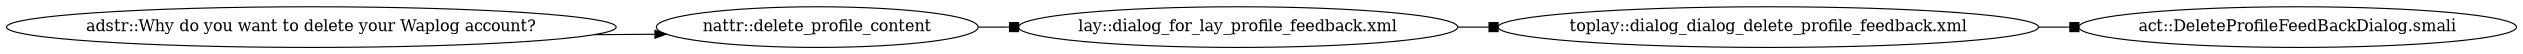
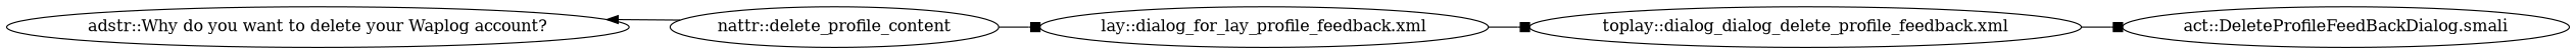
  digraph {
    rankdir=LR
    edge [arrowhead=box]
    "adstr::Why do you want to delete your Waplog account?"
    "nattr::delete_profile_content"
    n3 [label="lay::dialog_for_lay_profile_feedback.xml"]
    n4 [label="toplay::dialog_dialog_delete_profile_feedback.xml"]
    "act::DeleteProfileFeedBackDialog.smali"
-   "adstr::Why do you want to delete your Waplog account?" -> "nattr::delete_profile_content" [arrowhead=normal]
+   "nattr::delete_profile_content" -> "adstr::Why do you want to delete your Waplog account?" [arrowhead=normal]
    "nattr::delete_profile_content" -> n3
    n3 -> n4
    n4 -> "act::DeleteProfileFeedBackDialog.smali"
  }
